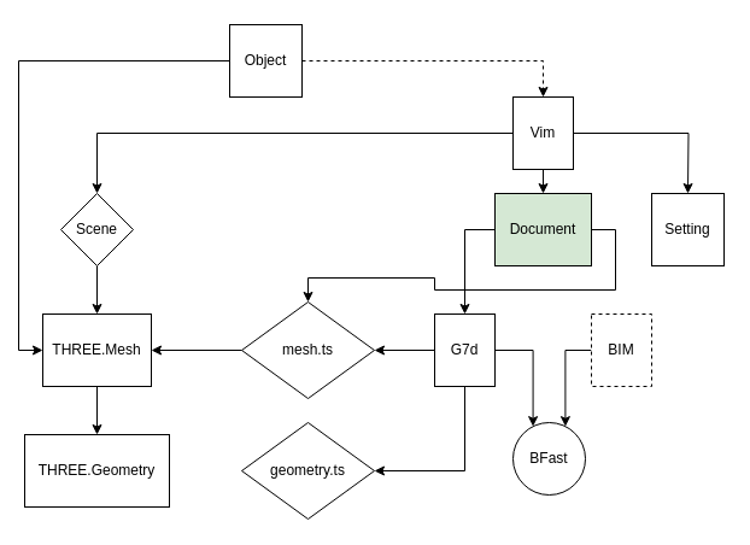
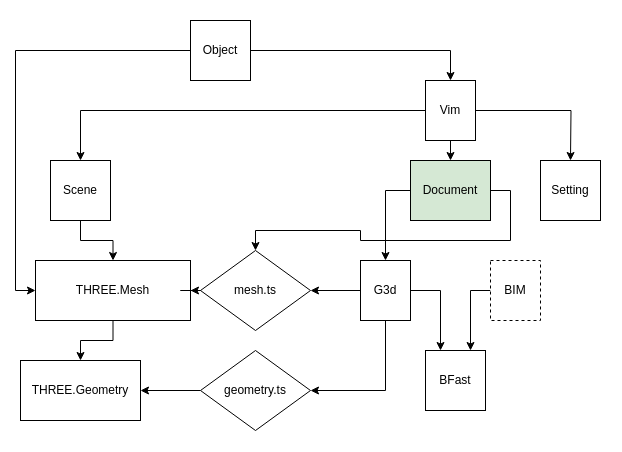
  <mxCell id="0" />
  <mxCell id="1" parent="0" />
  <mxCell id="2" style="edgeStyle=orthogonalEdgeStyle;rounded=0;orthogonalLoop=1;jettySize=auto;html=1;exitX=0;exitY=0.5;exitDx=0;exitDy=0;entryX=0.5;entryY=0;entryDx=0;entryDy=0;" edge="1" parent="1" source="5" target="7"><mxGeometry relative="1" as="geometry" /></mxCell>
  <mxCell id="3" style="edgeStyle=orthogonalEdgeStyle;rounded=0;orthogonalLoop=1;jettySize=auto;html=1;exitX=0.5;exitY=1;exitDx=0;exitDy=0;entryX=0.5;entryY=0;entryDx=0;entryDy=0;" edge="1" parent="1" source="5" target="10"><mxGeometry relative="1" as="geometry" /></mxCell>
  <mxCell id="4" style="edgeStyle=orthogonalEdgeStyle;rounded=0;orthogonalLoop=1;jettySize=auto;html=1;exitX=1;exitY=0.5;exitDx=0;exitDy=0;entryX=0.5;entryY=0;entryDx=0;entryDy=0;" edge="1" parent="1" source="5"><mxGeometry relative="1" as="geometry"><mxPoint x="570" y="160" as="targetPoint" /></mxGeometry></mxCell>
  <mxCell id="5" value="Vim" style="rounded=0;whiteSpace=wrap;html=1;" vertex="1" parent="1"><mxGeometry x="425" y="80" width="50" height="60" as="geometry" /></mxCell>
  <mxCell id="6" style="edgeStyle=orthogonalEdgeStyle;rounded=0;orthogonalLoop=1;jettySize=auto;html=1;exitX=0.5;exitY=1;exitDx=0;exitDy=0;entryX=0.5;entryY=0;entryDx=0;entryDy=0;" edge="1" parent="1" source="7" target="13"><mxGeometry relative="1" as="geometry" /></mxCell>
- <mxCell id="7" value="Scene" style="rhombus;whiteSpace=wrap;html=1;" vertex="1" parent="1"><mxGeometry x="50" y="160" width="60" height="60" as="geometry" /></mxCell>
+ <mxCell id="7" value="Scene" style="rounded=0;whiteSpace=wrap;html=1;" vertex="1" parent="1"><mxGeometry x="50" y="160" width="60" height="60" as="geometry" /></mxCell>
  <mxCell id="8" style="edgeStyle=orthogonalEdgeStyle;rounded=0;orthogonalLoop=1;jettySize=auto;html=1;exitX=0;exitY=0.5;exitDx=0;exitDy=0;" edge="1" parent="1" source="10" target="18"><mxGeometry relative="1" as="geometry" /></mxCell>
  <mxCell id="9" style="edgeStyle=orthogonalEdgeStyle;rounded=0;orthogonalLoop=1;jettySize=auto;html=1;exitX=1;exitY=0.5;exitDx=0;exitDy=0;" edge="1" parent="1" source="10" target="23"><mxGeometry relative="1" as="geometry" /></mxCell>
  <mxCell id="10" value="Document" style="rounded=0;whiteSpace=wrap;html=1;fillColor=#d5e8d4;" vertex="1" parent="1"><mxGeometry x="410" y="160" width="80" height="60" as="geometry" /></mxCell>
  <mxCell id="11" value="Setting" style="rounded=0;whiteSpace=wrap;html=1;" vertex="1" parent="1"><mxGeometry x="540" y="160" width="60" height="60" as="geometry" /></mxCell>
  <mxCell id="12" style="edgeStyle=orthogonalEdgeStyle;rounded=0;orthogonalLoop=1;jettySize=auto;html=1;exitX=0.5;exitY=1;exitDx=0;exitDy=0;entryX=0.5;entryY=0;entryDx=0;entryDy=0;" edge="1" parent="1" source="13" target="14"><mxGeometry relative="1" as="geometry" /></mxCell>
- <mxCell id="13" value="THREE.Mesh" style="rounded=0;whiteSpace=wrap;html=1;" vertex="1" parent="1"><mxGeometry x="35" y="260" width="90" height="60" as="geometry" /></mxCell>
+ <mxCell id="13" value="THREE.Mesh" style="rounded=0;whiteSpace=wrap;html=1;" vertex="1" parent="1"><mxGeometry x="35" y="260" width="155" height="60" as="geometry" /></mxCell>
  <mxCell id="14" value="THREE.Geometry" style="rounded=0;whiteSpace=wrap;html=1;" vertex="1" parent="1"><mxGeometry x="20" y="360" width="120" height="60" as="geometry" /></mxCell>
  <mxCell id="15" style="edgeStyle=orthogonalEdgeStyle;rounded=0;orthogonalLoop=1;jettySize=auto;html=1;exitX=0;exitY=0.5;exitDx=0;exitDy=0;" edge="1" parent="1" source="18" target="23"><mxGeometry relative="1" as="geometry" /></mxCell>
  <mxCell id="16" style="edgeStyle=orthogonalEdgeStyle;rounded=0;orthogonalLoop=1;jettySize=auto;html=1;exitX=0.5;exitY=1;exitDx=0;exitDy=0;entryX=1;entryY=0.5;entryDx=0;entryDy=0;" edge="1" parent="1" source="18" target="25"><mxGeometry relative="1" as="geometry" /></mxCell>
  <mxCell id="17" style="edgeStyle=orthogonalEdgeStyle;rounded=0;orthogonalLoop=1;jettySize=auto;html=1;exitX=1;exitY=0.5;exitDx=0;exitDy=0;entryX=0.25;entryY=0;entryDx=0;entryDy=0;" edge="1" parent="1" source="18" target="21"><mxGeometry relative="1" as="geometry" /></mxCell>
- <mxCell id="18" value="G7d" style="rounded=0;whiteSpace=wrap;html=1;" vertex="1" parent="1"><mxGeometry x="360" y="260" width="50" height="60" as="geometry" /></mxCell>
+ <mxCell id="18" value="G3d" style="rounded=0;whiteSpace=wrap;html=1;" vertex="1" parent="1"><mxGeometry x="360" y="260" width="50" height="60" as="geometry" /></mxCell>
  <mxCell id="19" style="edgeStyle=orthogonalEdgeStyle;rounded=0;orthogonalLoop=1;jettySize=auto;html=1;exitX=0;exitY=0.5;exitDx=0;exitDy=0;entryX=0.75;entryY=0;entryDx=0;entryDy=0;" edge="1" parent="1" source="20" target="21"><mxGeometry relative="1" as="geometry" /></mxCell>
  <mxCell id="20" value="BIM" style="rounded=0;whiteSpace=wrap;html=1;dashed=1;" vertex="1" parent="1"><mxGeometry x="490" y="260" width="50" height="60" as="geometry" /></mxCell>
- <mxCell id="21" value="BFast" style="ellipse;whiteSpace=wrap;html=1;" vertex="1" parent="1"><mxGeometry x="425" y="350" width="60" height="60" as="geometry" /></mxCell>
+ <mxCell id="21" value="BFast" style="rounded=0;whiteSpace=wrap;html=1;" vertex="1" parent="1"><mxGeometry x="425" y="350" width="60" height="60" as="geometry" /></mxCell>
  <mxCell id="22" style="edgeStyle=orthogonalEdgeStyle;rounded=0;orthogonalLoop=1;jettySize=auto;html=1;entryX=1;entryY=0.5;entryDx=0;entryDy=0;" edge="1" parent="1" source="23" target="13"><mxGeometry relative="1" as="geometry" /></mxCell>
  <mxCell id="23" value="mesh.ts" style="rhombus;whiteSpace=wrap;html=1;" vertex="1" parent="1"><mxGeometry x="200" y="250" width="110" height="80" as="geometry" /></mxCell>
+ <mxCell id="24" style="edgeStyle=orthogonalEdgeStyle;rounded=0;orthogonalLoop=1;jettySize=auto;html=1;exitX=0;exitY=0.5;exitDx=0;exitDy=0;entryX=1;entryY=0.5;entryDx=0;entryDy=0;" edge="1" parent="1" source="25" target="14"><mxGeometry relative="1" as="geometry" /></mxCell>
  <mxCell id="25" value="geometry.ts" style="rhombus;whiteSpace=wrap;html=1;" vertex="1" parent="1"><mxGeometry x="200" y="350" width="110" height="80" as="geometry" /></mxCell>
- <mxCell id="26" style="edgeStyle=orthogonalEdgeStyle;rounded=0;orthogonalLoop=1;jettySize=auto;html=1;exitX=1;exitY=0.5;exitDx=0;exitDy=0;entryX=0.5;entryY=0;entryDx=0;entryDy=0;dashed=1;" edge="1" parent="1" source="28" target="5"><mxGeometry relative="1" as="geometry" /></mxCell>
+ <mxCell id="26" style="edgeStyle=orthogonalEdgeStyle;rounded=0;orthogonalLoop=1;jettySize=auto;html=1;exitX=1;exitY=0.5;exitDx=0;exitDy=0;entryX=0.5;entryY=0;entryDx=0;entryDy=0;" edge="1" parent="1" source="28" target="5"><mxGeometry relative="1" as="geometry" /></mxCell>
  <mxCell id="27" style="edgeStyle=orthogonalEdgeStyle;rounded=0;orthogonalLoop=1;jettySize=auto;html=1;entryX=0;entryY=0.5;entryDx=0;entryDy=0;exitX=0;exitY=0.5;exitDx=0;exitDy=0;" edge="1" parent="1" source="28" target="13"><mxGeometry relative="1" as="geometry" /></mxCell>
  <mxCell id="28" value="Object" style="rounded=0;whiteSpace=wrap;html=1;" vertex="1" parent="1"><mxGeometry x="190" y="20" width="60" height="60" as="geometry" /></mxCell>
